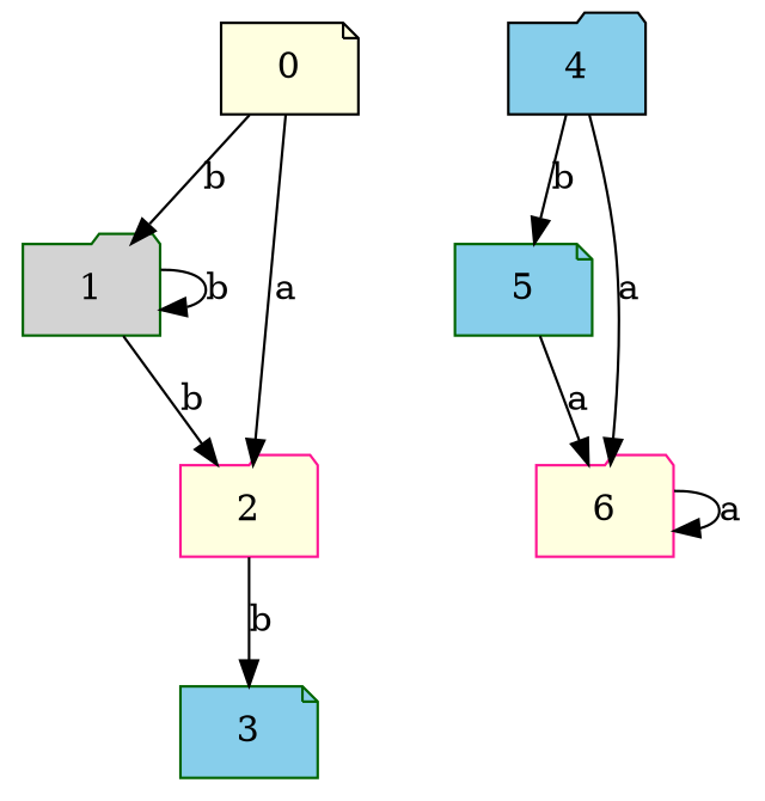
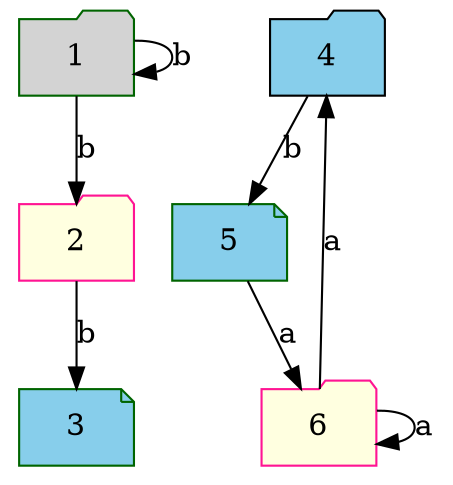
  digraph {
    rankdir=TB
    node [color=darkgreen fillcolor=lightyellow shape=folder style=filled]
-   n1 [color=black label=0 shape=note]
    n2 [fillcolor=lightgrey label=1]
    n3 [color=deeppink label=2]
    n4 [fillcolor=skyblue label=3 shape=note]
    n5 [color=black fillcolor=skyblue label=4]
    n6 [fillcolor=skyblue label=5 shape=note]
    n7 [color=deeppink label=6]
-   n1 -> n2 [label=b]
-   n1 -> n3 [label=a]
    n2 -> n2 [label=b]
    n2 -> n3 [label=b]
    n3 -> n4 [label=b]
    n5 -> n6 [label=b]
-   n5 -> n7 [label=a]
+   n7 -> n5 [label=a]
    n6 -> n7 [label=a]
    n7 -> n7 [label=a]
  }
